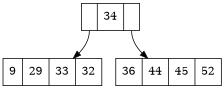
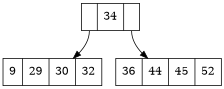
  digraph {
    node [shape=record]
    n1 [label="<C1>|34|<C2>"]
-   n2 [label="9|29|33|32"]
+   n2 [label="9|29|30|32"]
    n3 [label="36|44|45|52"]
    n1 -> n2 [tailport=C1]
    n1 -> n3 [tailport=C2]
  }
